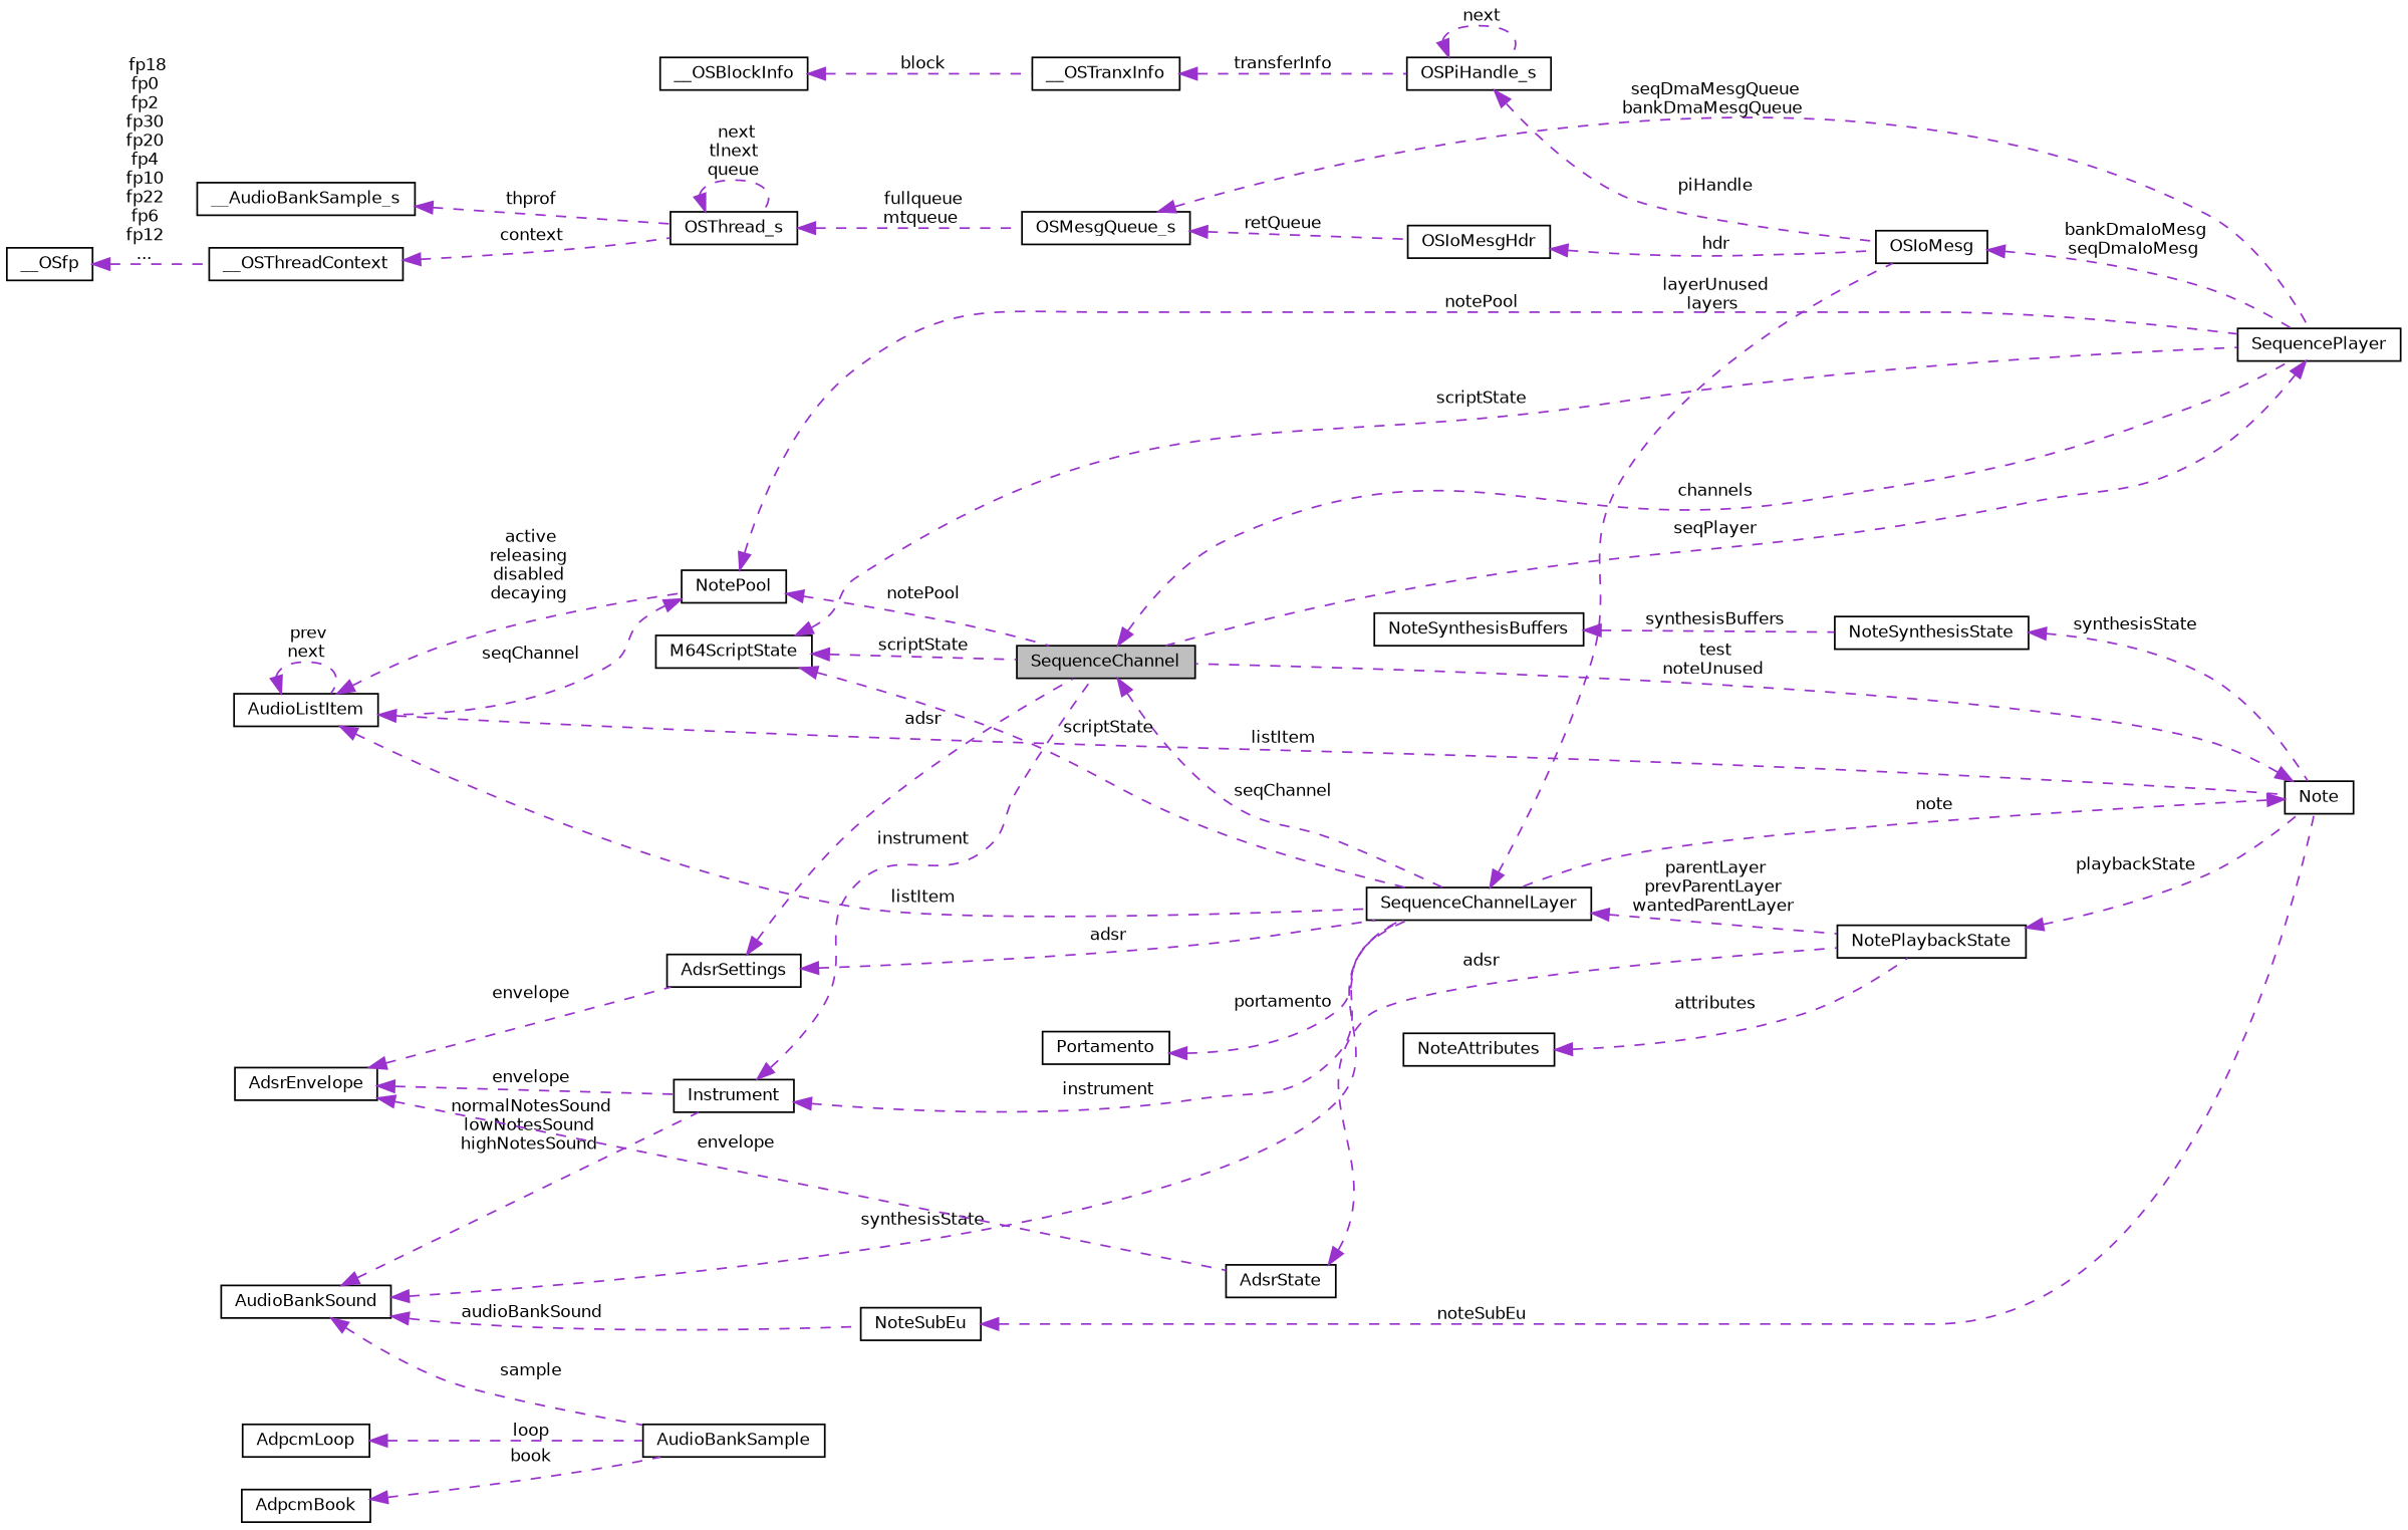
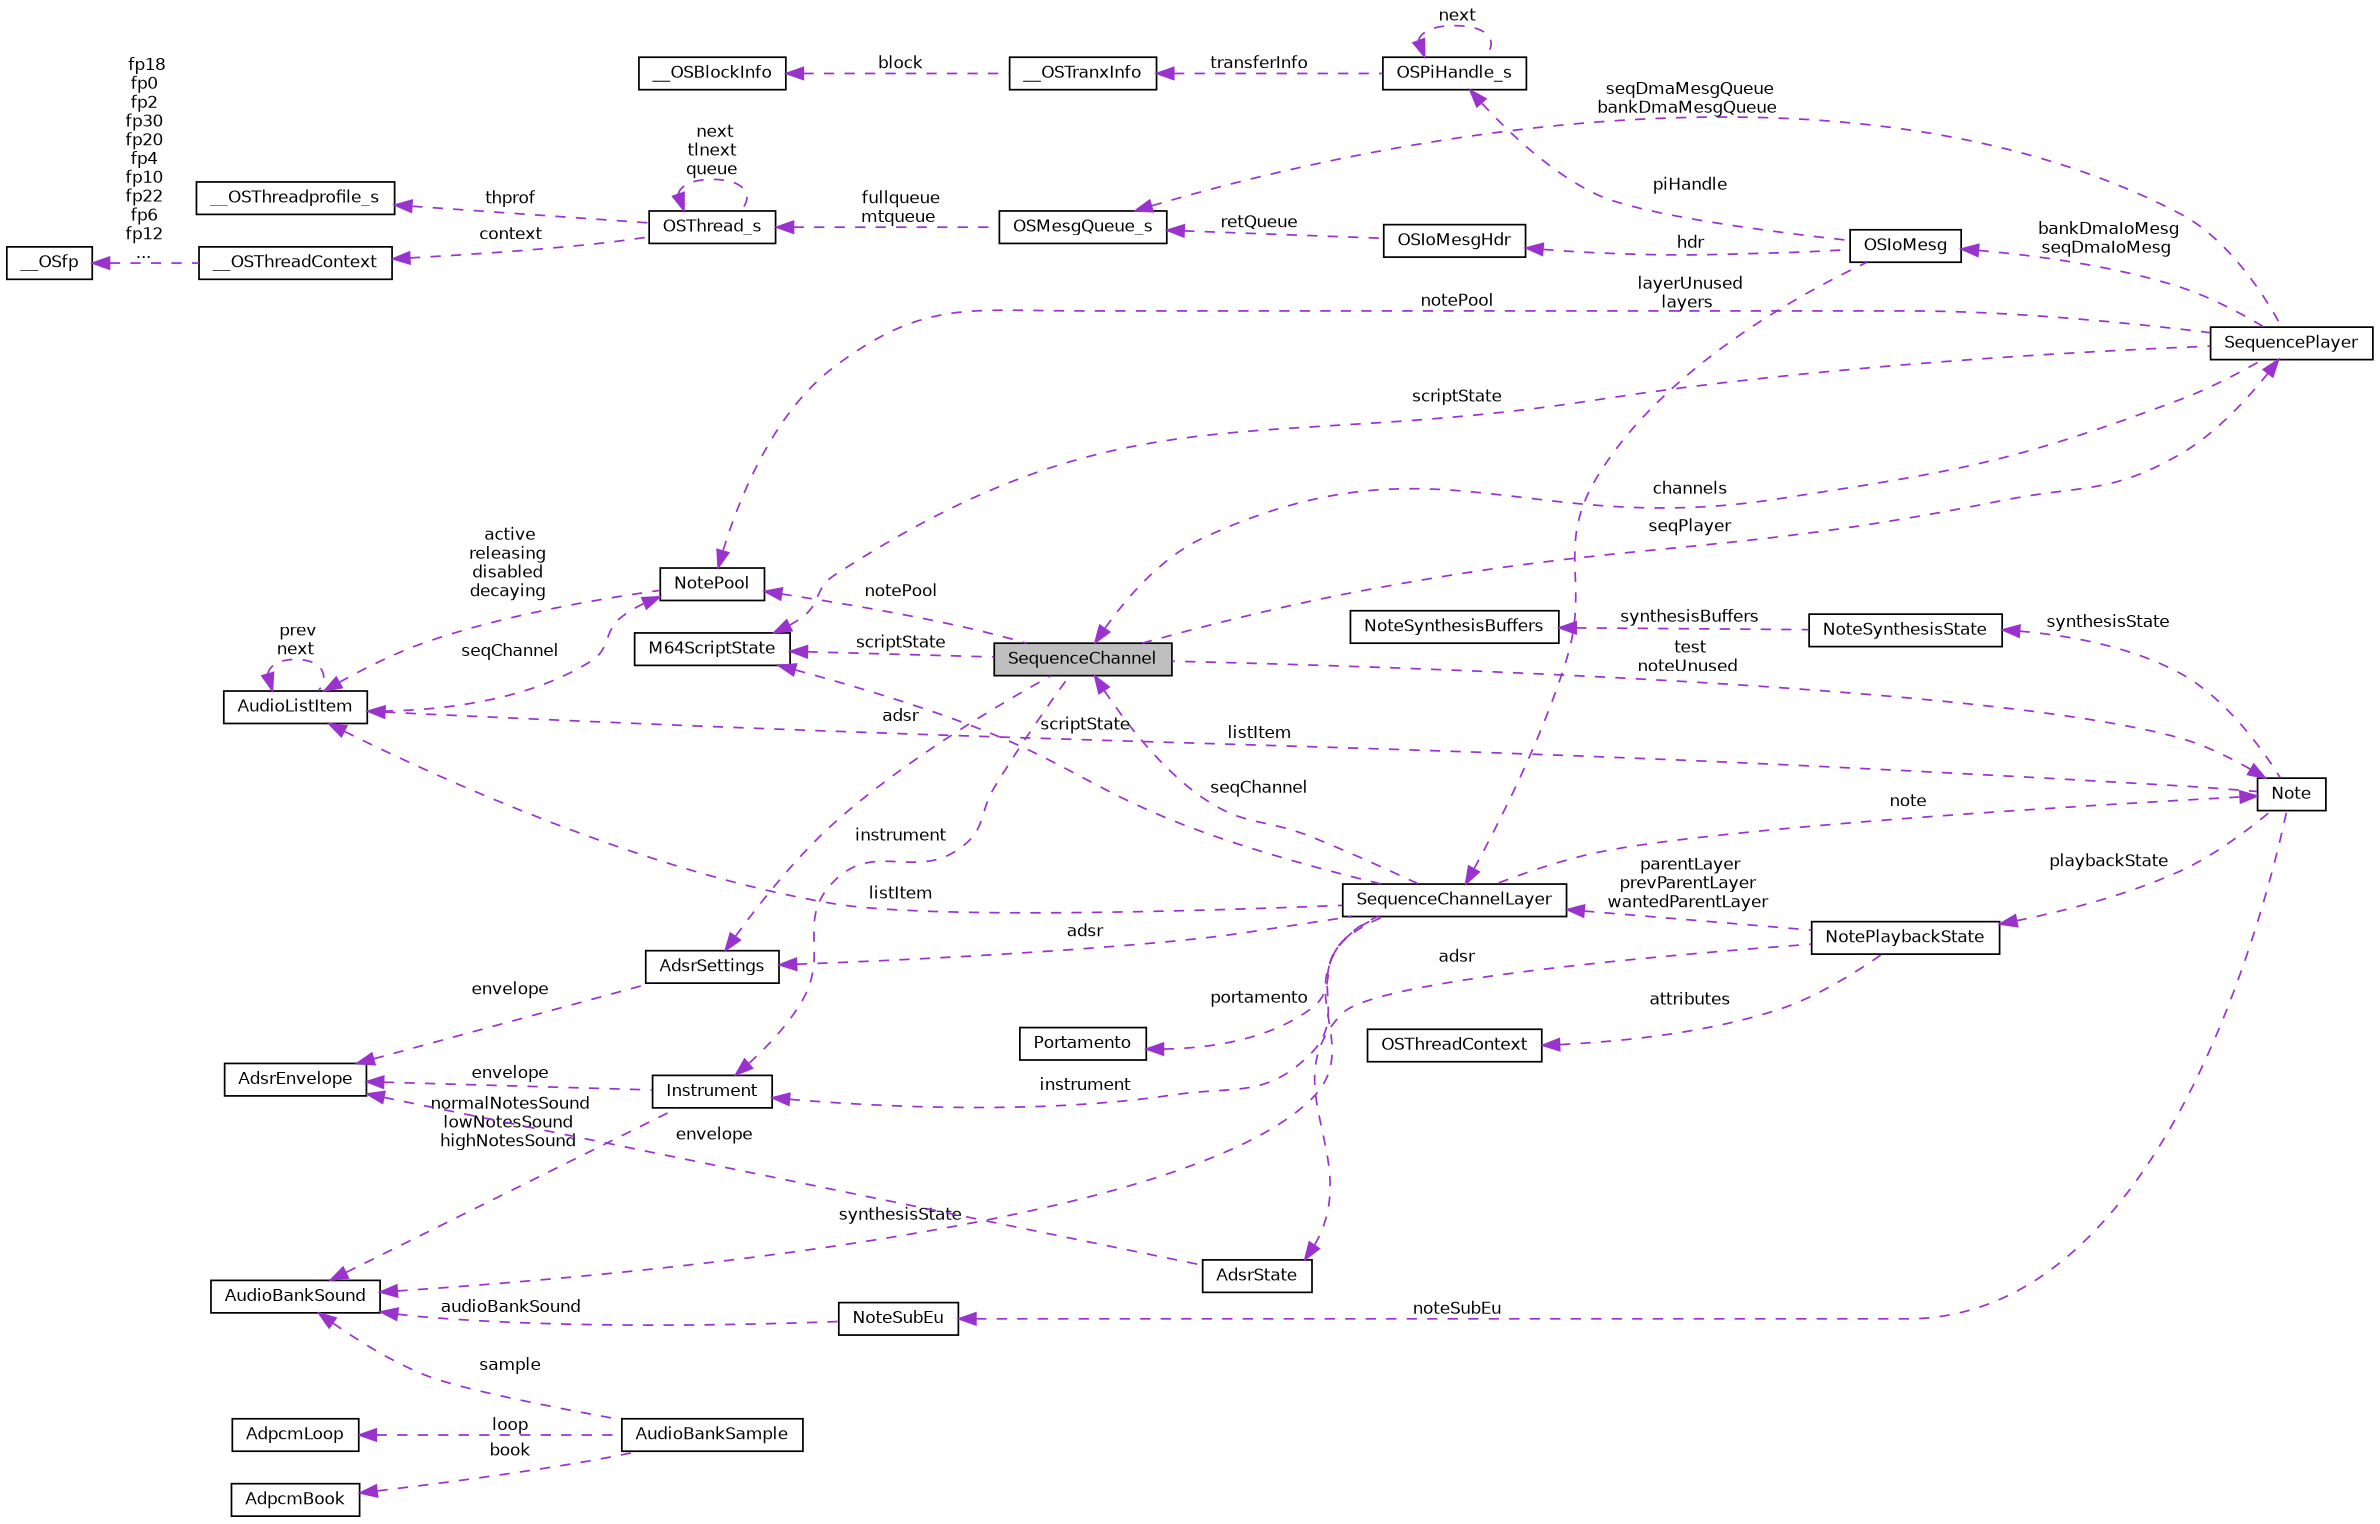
  digraph {
    rankdir=LR
    node [color=black fillcolor=white fontname=Helvetica fontsize=10 shape=record style=filled]
    edge [color=darkorchid3 dir=back fontname=Helvetica fontsize=10 labelfontname=Helvetica labelfontsize=10 style=dashed]
    n1 [fillcolor=grey75 fontcolor=black height=0.2 label=SequenceChannel width=0.4]
    n2 [height=0.2 label=SequencePlayer width=0.4]
    n3 [height=0.2 label=SequenceChannelLayer width=0.4]
    n4 [height=0.2 label=OSIoMesg width=0.4]
    n5 [height=0.2 label=NotePlaybackState width=0.4]
    n6 [height=0.2 label=M64ScriptState width=0.4]
    n7 [height=0.2 label=OSMesgQueue_s width=0.4]
    n8 [height=0.2 label=OSIoMesgHdr width=0.4]
    n9 [height=0.2 label=OSThread_s width=0.4]
-   n10 [height=0.2 label=__AudioBankSample_s width=0.4]
+   n10 [height=0.2 label=__OSThreadprofile_s width=0.4]
    n11 [height=0.2 label=__OSThreadContext width=0.4]
    n12 [height=0.2 label=__OSfp width=0.4]
    n13 [height=0.2 label=OSPiHandle_s width=0.4]
    n14 [height=0.2 label=__OSTranxInfo width=0.4]
    n15 [height=0.2 label=__OSBlockInfo width=0.4]
    n16 [height=0.2 label=NotePool width=0.4]
    n17 [height=0.2 label=AudioListItem width=0.4]
    n18 [height=0.2 label=Note width=0.4]
    n19 [height=0.2 label=Instrument width=0.4]
    n20 [height=0.2 label=AudioBankSound width=0.4]
    n21 [height=0.2 label=NoteSubEu width=0.4]
    n22 [height=0.2 label=AudioBankSample width=0.4]
    n23 [height=0.2 label=AdpcmBook width=0.4]
    n24 [height=0.2 label=AdpcmLoop width=0.4]
    n25 [height=0.2 label=AdsrEnvelope width=0.4]
    n26 [height=0.2 label=AdsrState width=0.4]
    n27 [height=0.2 label=AdsrSettings width=0.4]
    n28 [height=0.2 label=NoteSynthesisState width=0.4]
    n29 [height=0.2 label=NoteSynthesisBuffers width=0.4]
    n30 [height=0.2 label=Portamento width=0.4]
-   n31 [height=0.2 label=NoteAttributes width=0.4]
+   n31 [height=0.2 label=OSThreadContext width=0.4]
    n1 -> n2 [label=" channels"]
    n1 -> n3 [label=" seqChannel"]
    n2 -> n1 [label=" seqPlayer"]
    n3 -> n4 [label=" layerUnused\nlayers"]
    n3 -> n5 [label=" parentLayer\nprevParentLayer\nwantedParentLayer"]
    n4 -> n2 [label=" bankDmaIoMesg\nseqDmaIoMesg"]
    n5 -> n18 [label=" playbackState"]
    n6 -> n1 [label=" scriptState"]
    n6 -> n2 [label=" scriptState"]
    n6 -> n3 [label=" scriptState"]
    n7 -> n2 [label=" seqDmaMesgQueue\nbankDmaMesgQueue"]
    n7 -> n8 [label=" retQueue"]
    n8 -> n4 [label=" hdr"]
    n9 -> n7 [label=" fullqueue\nmtqueue"]
    n9 -> n9 [label=" next\ntlnext\nqueue"]
    n10 -> n9 [label=" thprof"]
    n11 -> n9 [label=" context"]
    n12 -> n11 [label=" fp18\nfp0\nfp2\nfp30\nfp20\nfp4\nfp10\nfp22\nfp6\nfp12\n..."]
    n13 -> n4 [label=" piHandle"]
    n13 -> n13 [label=" next"]
    n14 -> n13 [label=" transferInfo"]
    n15 -> n14 [label=" block"]
    n16 -> n1 [label=" notePool"]
    n16 -> n2 [label=" notePool"]
    n16 -> n17 [label=" seqChannel"]
    n17 -> n3 [label=" listItem"]
    n17 -> n16 [label=" active\nreleasing\ndisabled\ndecaying"]
    n17 -> n17 [label=" prev\nnext"]
    n17 -> n18 [label=" listItem"]
    n18 -> n1 [label=" test\nnoteUnused"]
    n18 -> n3 [label=" note"]
    n19 -> n1 [label=" instrument"]
    n19 -> n3 [label=" instrument"]
    n20 -> n3 [label=" synthesisState"]
    n20 -> n19 [label=" normalNotesSound\nlowNotesSound\nhighNotesSound"]
    n20 -> n21 [label=" audioBankSound"]
    n20 -> n22 [label=" sample"]
    n21 -> n18 [label=" noteSubEu"]
    n23 -> n22 [label=" book"]
    n24 -> n22 [label=" loop"]
    n25 -> n19 [label=" envelope"]
    n25 -> n26 [label=" envelope"]
    n25 -> n27 [label=" envelope"]
    n26 -> n5 [label=" adsr"]
    n27 -> n1 [label=" adsr"]
    n27 -> n3 [label=" adsr"]
    n28 -> n18 [label=" synthesisState"]
    n29 -> n28 [label=" synthesisBuffers"]
    n30 -> n3 [label=" portamento"]
    n31 -> n5 [label=" attributes"]
  }
